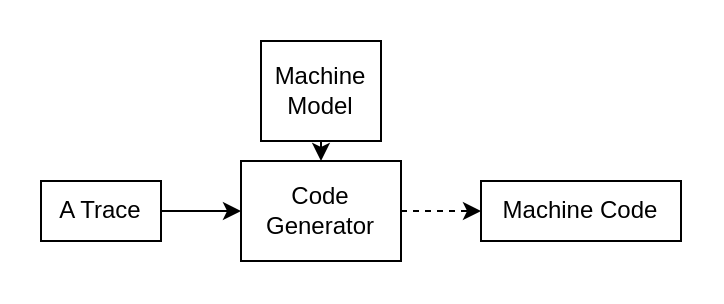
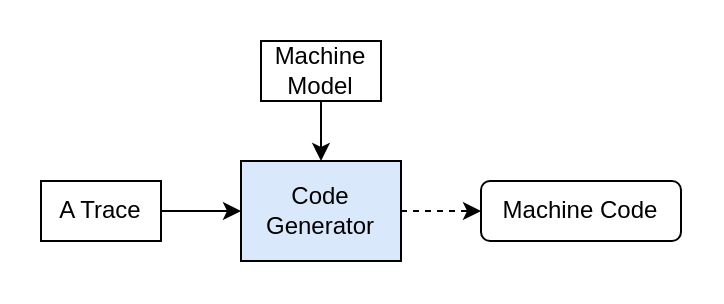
  <mxCell id="0" />
  <mxCell id="1" parent="0" />
  <mxCell id="2" style="edgeStyle=orthogonalEdgeStyle;rounded=0;orthogonalLoop=1;jettySize=auto;html=1;" edge="1" parent="1" source="3" target="5"><mxGeometry relative="1" as="geometry" /></mxCell>
  <mxCell id="3" value="A Trace" style="rounded=0;whiteSpace=wrap;html=1;" vertex="1" parent="1"><mxGeometry x="20" y="90" width="60" height="30" as="geometry" /></mxCell>
  <mxCell id="4" style="edgeStyle=orthogonalEdgeStyle;rounded=0;orthogonalLoop=1;jettySize=auto;html=1;dashed=1;" edge="1" parent="1" source="5" target="8"><mxGeometry relative="1" as="geometry" /></mxCell>
- <mxCell id="5" value="Code Generator" style="rounded=0;whiteSpace=wrap;html=1;" vertex="1" parent="1"><mxGeometry x="120" y="80" width="80" height="50" as="geometry" /></mxCell>
+ <mxCell id="5" value="Code Generator" style="rounded=0;whiteSpace=wrap;html=1;fillColor=#dae8fc;" vertex="1" parent="1"><mxGeometry x="120" y="80" width="80" height="50" as="geometry" /></mxCell>
  <mxCell id="6" style="edgeStyle=orthogonalEdgeStyle;rounded=0;orthogonalLoop=1;jettySize=auto;html=1;" edge="1" parent="1" source="7" target="5"><mxGeometry relative="1" as="geometry"><Array as="points"><mxPoint x="160" y="60" /><mxPoint x="160" y="60" /></Array></mxGeometry></mxCell>
- <mxCell id="7" value="Machine Model" style="rounded=0;whiteSpace=wrap;html=1;" vertex="1" parent="1"><mxGeometry x="130" y="20" width="60" height="50" as="geometry" /></mxCell>
- <mxCell id="8" value="Machine Code" style="rounded=0;whiteSpace=wrap;html=1;" vertex="1" parent="1"><mxGeometry x="240" y="90" width="100" height="30" as="geometry" /></mxCell>
+ <mxCell id="7" value="Machine Model" style="rounded=0;whiteSpace=wrap;html=1;" vertex="1" parent="1"><mxGeometry x="130" y="20" width="60" height="30" as="geometry" /></mxCell>
+ <mxCell id="8" value="Machine Code" style="whiteSpace=wrap;html=1;rounded=1;" vertex="1" parent="1"><mxGeometry x="240" y="90" width="100" height="30" as="geometry" /></mxCell>
